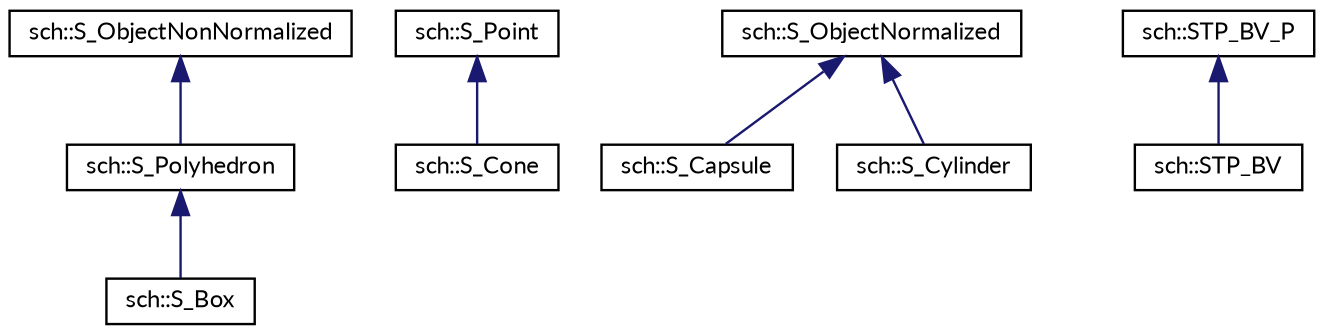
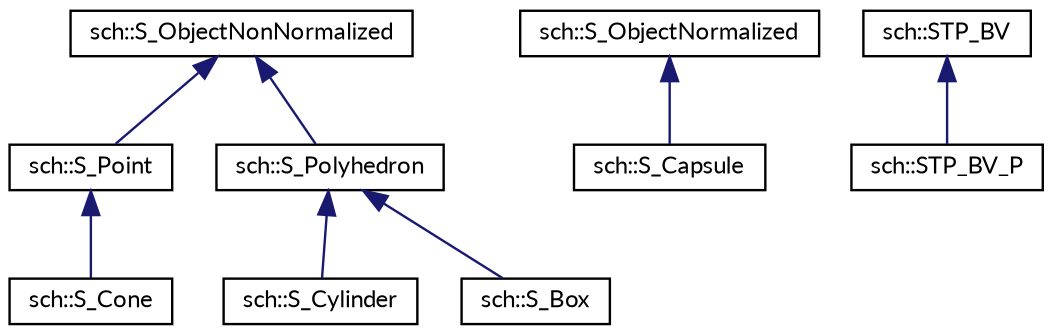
  digraph {
    fontname=Lato
    rankdir=TB
    node [color=black fillcolor=white fontname=Lato fontsize=10 shape=record style=filled]
    edge [color=midnightblue dir=back fontname=Lato fontsize=10 labelfontname=Helvetica labelfontsize=10 style=solid]
    n1 [height=0.2 label="sch::S_ObjectNonNormalized" width=0.4]
    n2 [height=0.2 label="sch::S_Point" width=0.4]
    n3 [height=0.2 label="sch::S_Polyhedron" width=0.4]
    n4 [height=0.2 label="sch::S_ObjectNormalized" width=0.4]
    n5 [height=0.2 label="sch::S_Capsule" width=0.4]
    n6 [height=0.2 label="sch::S_Cylinder" width=0.4]
    n7 [height=0.2 label="sch::S_Box" width=0.4]
    n8 [height=0.2 label="sch::S_Cone" width=0.4]
    n9 [height=0.2 label="sch::STP_BV" width=0.4]
    n10 [height=0.2 label="sch::STP_BV_P" width=0.4]
+   n1 -> n2
    n1 -> n3
    n2 -> n8
    n3 -> n7
    n4 -> n5
-   n4 -> n6
-   n10 -> n9
+   n3 -> n6
+   n9 -> n10
  }
